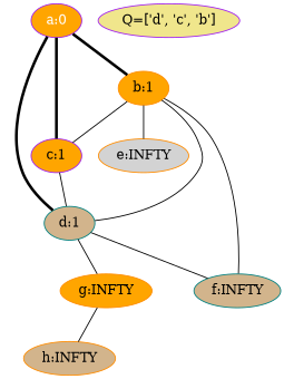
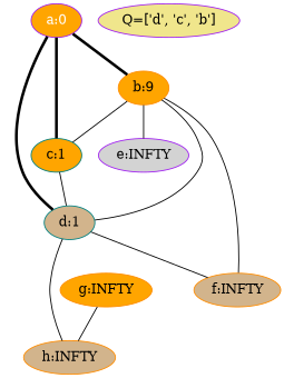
  graph {
    fontname="DejaVu Serif"
    node [color=darkorange fillcolor=orange fontname="DejaVu Serif" style=filled]
    edge [fontname="DejaVu Serif" penwidth=1]
    n1 [color=purple fontcolor=white label="a:0"]
-   n2 [label="b:1"]
-   n3 [color=purple label="c:1"]
+   n2 [label="b:9"]
+   n3 [color=teal label="c:1"]
    n4 [color=teal fillcolor=tan label="d:1"]
-   n5 [fillcolor=lightgrey label="e:INFTY"]
-   n6 [color=teal fillcolor=tan label="f:INFTY"]
+   n5 [color=purple fillcolor=lightgrey label="e:INFTY"]
+   n6 [fillcolor=tan label="f:INFTY"]
    n7 [label="g:INFTY"]
    n8 [fillcolor=tan label="h:INFTY"]
    n9 [color=purple fillcolor=khaki label="Q=['d', 'c', 'b']"]
    n1 -- n2 [penwidth=3]
    n1 -- n3 [penwidth=3]
    n1 -- n4 [penwidth=3]
    n2 -- n3
    n2 -- n5
    n2 -- n6
    n3 -- n4
    n4 -- n2
    n4 -- n6
-   n4 -- n7
+   n4 -- n8
    n7 -- n8
  }
